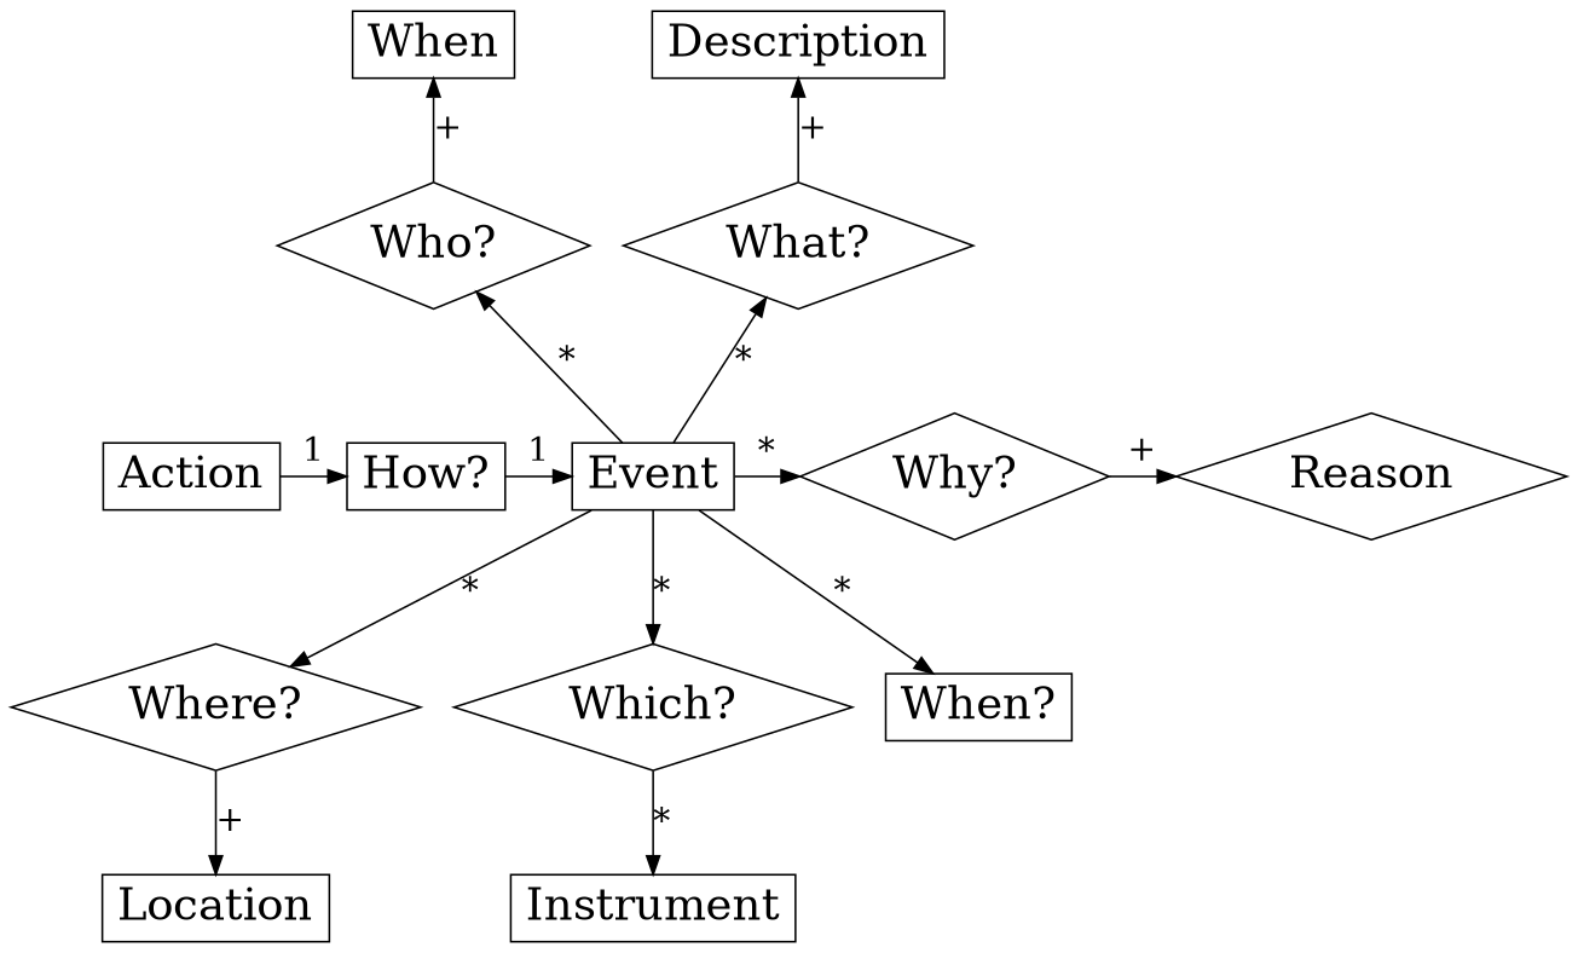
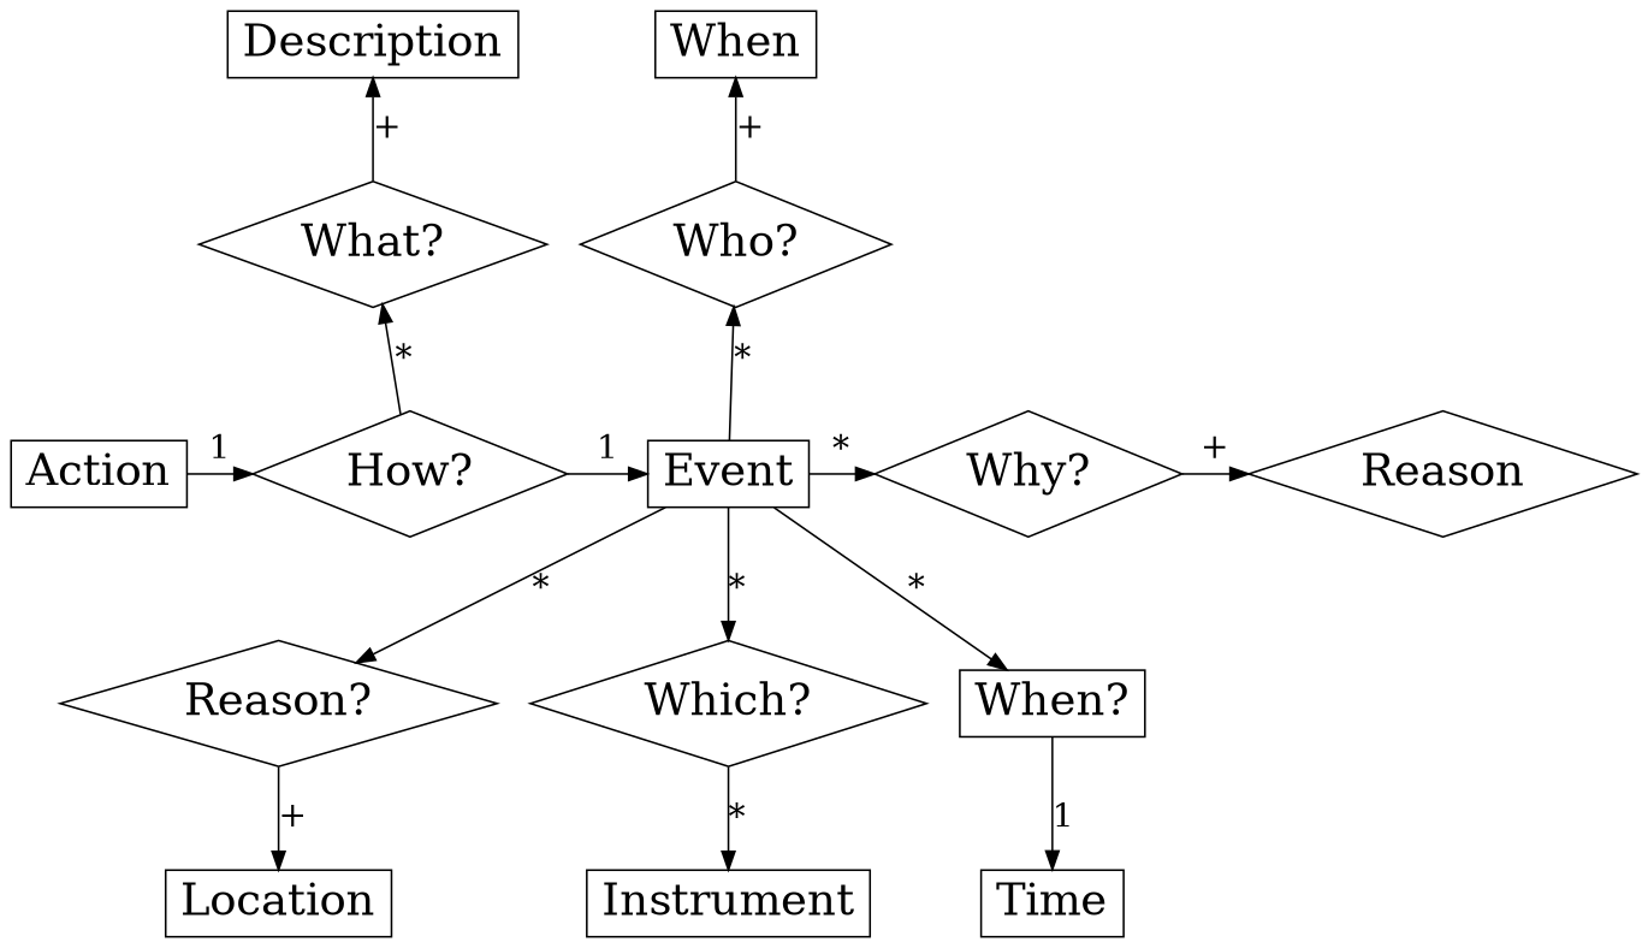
  digraph {
    node [fontsize=24 shape=box]
    edge [fontsize=18]
    n1 [label=When]
    Description
    n3 [label="Who?" shape=diamond]
    n4 [label="What?" shape=diamond]
    n5 [label="Why?" shape=diamond]
-   n6 [label="How?"]
+   n6 [label="How?" shape=diamond]
    Event
    Action
    Reason [shape=diamond]
-   n10 [label="Where?" shape=diamond]
+   n10 [label="Reason?" shape=diamond]
    n11 [label="Which?" shape=diamond]
    n12 [label="When?"]
    Location
+   Time
    Instrument
    subgraph sub_1 {
      rank=min
      n1
      Description
    }
    subgraph sub_2 {
      rank=same
      n3
      n4
    }
    subgraph sub_3 {
      rank=same
      n5
      n6
      Event
      Action
      Reason
    }
    subgraph sub_4 {
      rank=same
      n10
      n11
      n12
    }
    subgraph sub_5 {
      rank=max
      Location
+     Time
      Instrument
    }
    n1 -> n3 [dir=back label="+"]
    Description -> n4 [dir=back label="+"]
    n3 -> Event [dir=back label="*"]
-   n4 -> Event [dir=back label="*"]
+   n4 -> n6 [dir=back label="*"]
    n5 -> Reason [label="+"]
    n6 -> Event [label=1]
    Event -> n5 [label="*"]
    Event -> n10 [label="*"]
    Event -> n11 [label="*"]
    Event -> n12 [label="*"]
    Action -> n6 [label=1]
    n10 -> Location [label="+"]
    n11 -> Instrument [label="*"]
+   n12 -> Time [label=1]
  }
